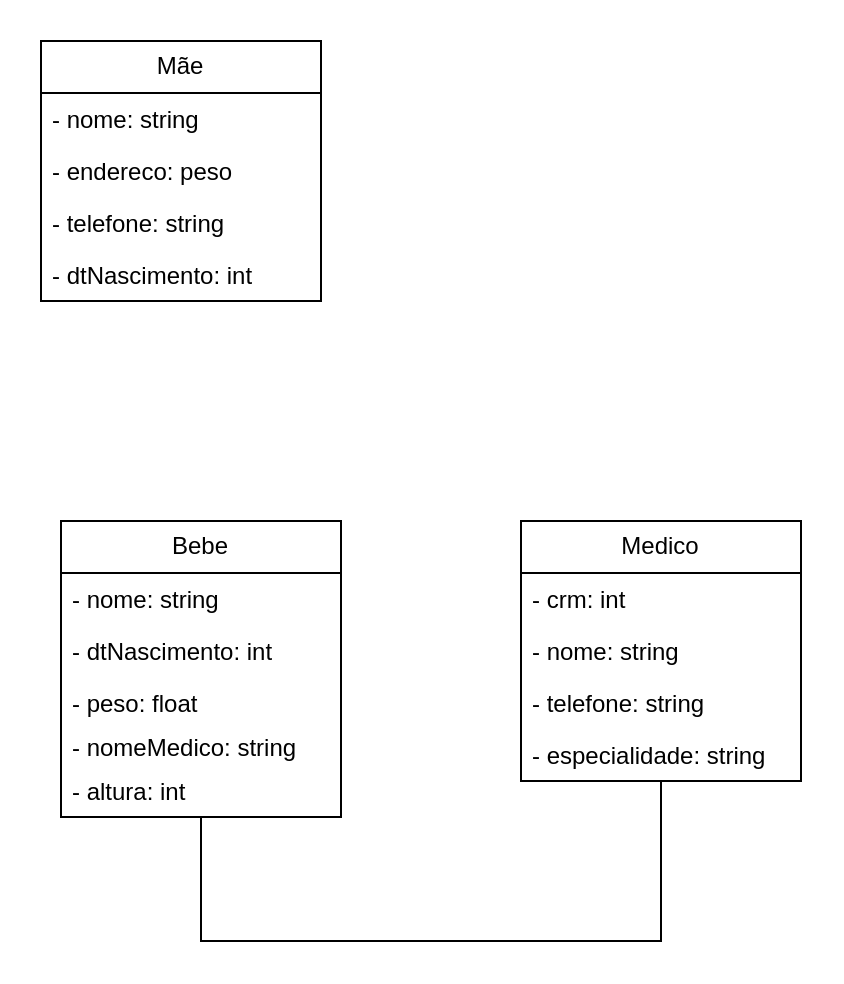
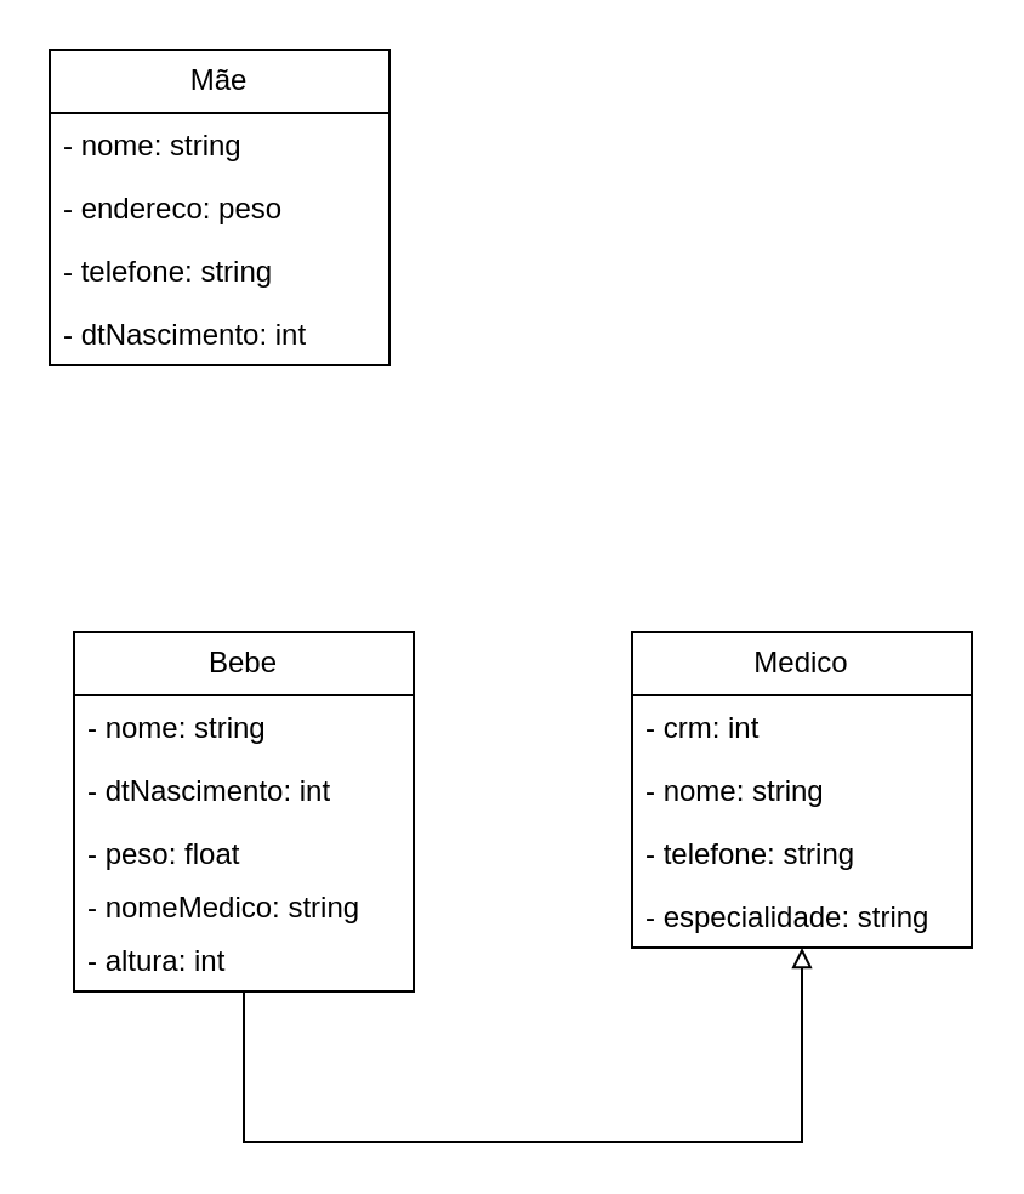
  <mxCell id="0" />
  <mxCell id="1" parent="0" />
- <mxCell id="2" style="edgeStyle=orthogonalEdgeStyle;rounded=0;orthogonalLoop=1;jettySize=auto;html=1;endArrow=none;endFill=0;" parent="1" source="3" target="14" edge="1"><mxGeometry relative="1" as="geometry"><Array as="points"><mxPoint x="100" y="470" /><mxPoint x="330" y="470" /></Array></mxGeometry></mxCell>
+ <mxCell id="2" style="edgeStyle=orthogonalEdgeStyle;rounded=0;orthogonalLoop=1;jettySize=auto;html=1;endArrow=block;endFill=0;" parent="1" source="3" target="14" edge="1"><mxGeometry relative="1" as="geometry"><Array as="points"><mxPoint x="100" y="470" /><mxPoint x="330" y="470" /></Array></mxGeometry></mxCell>
  <mxCell id="3" value="Bebe" style="swimlane;fontStyle=0;childLayout=stackLayout;horizontal=1;startSize=26;fillColor=none;horizontalStack=0;resizeParent=1;resizeParentMax=0;resizeLast=0;collapsible=1;marginBottom=0;whiteSpace=wrap;html=1;" parent="1" vertex="1"><mxGeometry x="30" y="260" width="140" height="148" as="geometry" /></mxCell>
  <mxCell id="4" value="- nome: string" style="text;strokeColor=none;fillColor=none;align=left;verticalAlign=top;spacingLeft=4;spacingRight=4;overflow=hidden;rotatable=0;points=[[0,0.5],[1,0.5]];portConstraint=eastwest;whiteSpace=wrap;html=1;" parent="3" vertex="1"><mxGeometry y="26" width="140" height="26" as="geometry" /></mxCell>
  <mxCell id="5" value="- dtNascimento: int&amp;nbsp;" style="text;strokeColor=none;fillColor=none;align=left;verticalAlign=top;spacingLeft=4;spacingRight=4;overflow=hidden;rotatable=0;points=[[0,0.5],[1,0.5]];portConstraint=eastwest;whiteSpace=wrap;html=1;" parent="3" vertex="1"><mxGeometry y="52" width="140" height="26" as="geometry" /></mxCell>
  <mxCell id="6" value="- peso: float" style="text;strokeColor=none;fillColor=none;align=left;verticalAlign=top;spacingLeft=4;spacingRight=4;overflow=hidden;rotatable=0;points=[[0,0.5],[1,0.5]];portConstraint=eastwest;whiteSpace=wrap;html=1;" parent="3" vertex="1"><mxGeometry y="78" width="140" height="22" as="geometry" /></mxCell>
  <mxCell id="7" value="- nomeMedico: string" style="text;strokeColor=none;fillColor=none;align=left;verticalAlign=top;spacingLeft=4;spacingRight=4;overflow=hidden;rotatable=0;points=[[0,0.5],[1,0.5]];portConstraint=eastwest;whiteSpace=wrap;html=1;" parent="3" vertex="1"><mxGeometry y="100" width="140" height="22" as="geometry" /></mxCell>
  <mxCell id="8" value="- altura: int&amp;nbsp;" style="text;strokeColor=none;fillColor=none;align=left;verticalAlign=top;spacingLeft=4;spacingRight=4;overflow=hidden;rotatable=0;points=[[0,0.5],[1,0.5]];portConstraint=eastwest;whiteSpace=wrap;html=1;" parent="3" vertex="1"><mxGeometry y="122" width="140" height="26" as="geometry" /></mxCell>
  <mxCell id="9" value="Mãe" style="swimlane;fontStyle=0;childLayout=stackLayout;horizontal=1;startSize=26;fillColor=none;horizontalStack=0;resizeParent=1;resizeParentMax=0;resizeLast=0;collapsible=1;marginBottom=0;whiteSpace=wrap;html=1;" parent="1" vertex="1"><mxGeometry x="20" y="20" width="140" height="130" as="geometry" /></mxCell>
  <mxCell id="10" value="- nome: string" style="text;strokeColor=none;fillColor=none;align=left;verticalAlign=top;spacingLeft=4;spacingRight=4;overflow=hidden;rotatable=0;points=[[0,0.5],[1,0.5]];portConstraint=eastwest;whiteSpace=wrap;html=1;" parent="9" vertex="1"><mxGeometry y="26" width="140" height="26" as="geometry" /></mxCell>
  <mxCell id="11" value="- endereco: peso&amp;nbsp;" style="text;strokeColor=none;fillColor=none;align=left;verticalAlign=top;spacingLeft=4;spacingRight=4;overflow=hidden;rotatable=0;points=[[0,0.5],[1,0.5]];portConstraint=eastwest;whiteSpace=wrap;html=1;" parent="9" vertex="1"><mxGeometry y="52" width="140" height="26" as="geometry" /></mxCell>
  <mxCell id="12" value="- telefone: string" style="text;strokeColor=none;fillColor=none;align=left;verticalAlign=top;spacingLeft=4;spacingRight=4;overflow=hidden;rotatable=0;points=[[0,0.5],[1,0.5]];portConstraint=eastwest;whiteSpace=wrap;html=1;" parent="9" vertex="1"><mxGeometry y="78" width="140" height="26" as="geometry" /></mxCell>
  <mxCell id="13" value="- dtNascimento: int&amp;nbsp;" style="text;strokeColor=none;fillColor=none;align=left;verticalAlign=top;spacingLeft=4;spacingRight=4;overflow=hidden;rotatable=0;points=[[0,0.5],[1,0.5]];portConstraint=eastwest;whiteSpace=wrap;html=1;" parent="9" vertex="1"><mxGeometry y="104" width="140" height="26" as="geometry" /></mxCell>
  <mxCell id="14" value="Medico" style="swimlane;fontStyle=0;childLayout=stackLayout;horizontal=1;startSize=26;fillColor=none;horizontalStack=0;resizeParent=1;resizeParentMax=0;resizeLast=0;collapsible=1;marginBottom=0;whiteSpace=wrap;html=1;" parent="1" vertex="1"><mxGeometry x="260" y="260" width="140" height="130" as="geometry" /></mxCell>
  <mxCell id="15" value="- crm: int&amp;nbsp;" style="text;strokeColor=none;fillColor=none;align=left;verticalAlign=top;spacingLeft=4;spacingRight=4;overflow=hidden;rotatable=0;points=[[0,0.5],[1,0.5]];portConstraint=eastwest;whiteSpace=wrap;html=1;" parent="14" vertex="1"><mxGeometry y="26" width="140" height="26" as="geometry" /></mxCell>
  <mxCell id="16" value="- nome: string&amp;nbsp;" style="text;strokeColor=none;fillColor=none;align=left;verticalAlign=top;spacingLeft=4;spacingRight=4;overflow=hidden;rotatable=0;points=[[0,0.5],[1,0.5]];portConstraint=eastwest;whiteSpace=wrap;html=1;" parent="14" vertex="1"><mxGeometry y="52" width="140" height="26" as="geometry" /></mxCell>
  <mxCell id="17" value="- telefone: string&lt;span style=&quot;white-space: pre;&quot;&gt;&#09;&lt;/span&gt;&lt;br&gt;" style="text;strokeColor=none;fillColor=none;align=left;verticalAlign=top;spacingLeft=4;spacingRight=4;overflow=hidden;rotatable=0;points=[[0,0.5],[1,0.5]];portConstraint=eastwest;whiteSpace=wrap;html=1;" parent="14" vertex="1"><mxGeometry y="78" width="140" height="26" as="geometry" /></mxCell>
  <mxCell id="18" value="- especialidade: string" style="text;strokeColor=none;fillColor=none;align=left;verticalAlign=top;spacingLeft=4;spacingRight=4;overflow=hidden;rotatable=0;points=[[0,0.5],[1,0.5]];portConstraint=eastwest;whiteSpace=wrap;html=1;" parent="14" vertex="1"><mxGeometry y="104" width="140" height="26" as="geometry" /></mxCell>
